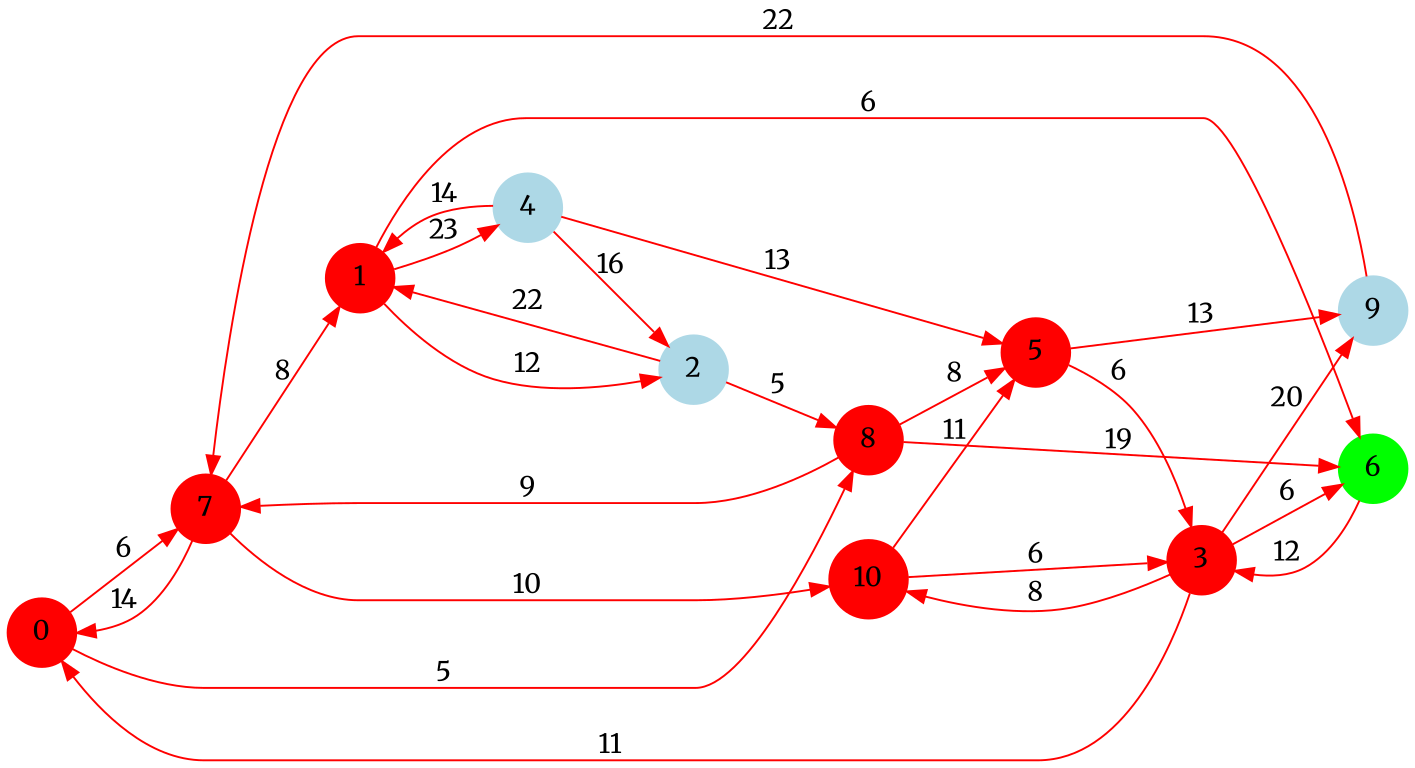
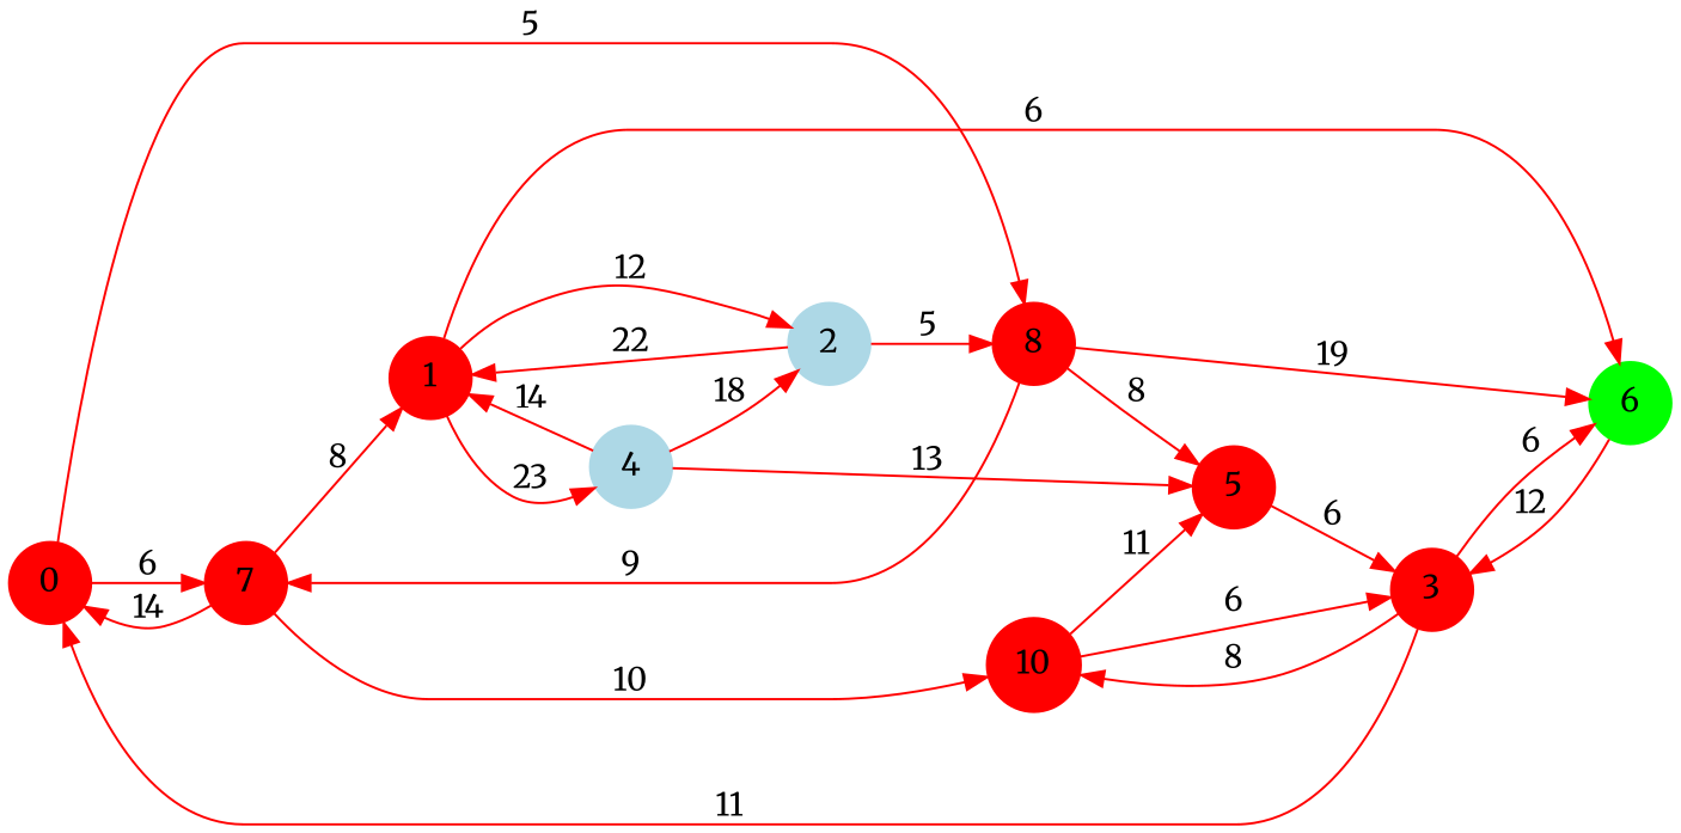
  digraph {
    fontname=Merriweather
    rankdir=LR
    node [color=red fontname=Merriweather shape=circle style=filled]
    edge [color=red fontname=Merriweather]
    0
    7
    8
    1
    10
    6 [color=green]
    5
    2 [color=lightblue]
    4 [color=lightblue]
    3
-   9 [color=lightblue]
    0 -> 7 [label=6]
    0 -> 8 [label=5]
    7 -> 0 [label=14]
    7 -> 1 [label=8]
    7 -> 10 [label=10]
    8 -> 7 [label=9]
    8 -> 6 [label=19]
    8 -> 5 [label=8]
    1 -> 6 [label=6]
    1 -> 2 [label=12]
    1 -> 4 [label=23]
    10 -> 5 [label=11]
    10 -> 3 [label=6]
    6 -> 3 [label=12]
    5 -> 3 [label=6]
-   5 -> 9 [label=13]
    2 -> 8 [label=5]
    2 -> 1 [label=22]
    4 -> 1 [label=14]
    4 -> 5 [label=13]
-   4 -> 2 [label=16]
+   4 -> 2 [label=18]
    3 -> 0 [label=11]
    3 -> 10 [label=8]
    3 -> 6 [label=6]
-   3 -> 9 [label=20]
-   9 -> 7 [label=22]
  }
